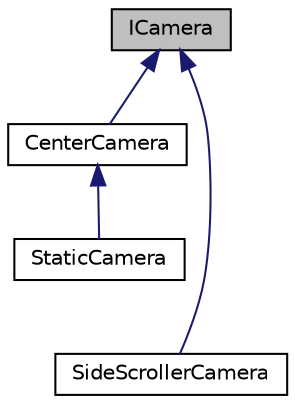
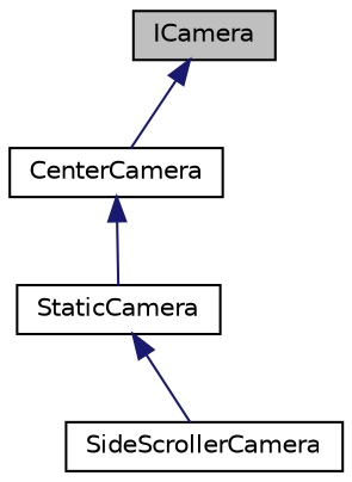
  digraph {
    node [color=black fillcolor=white fontname=Helvetica fontsize=10 shape=record style=filled]
    edge [color=midnightblue dir=back fontname=Helvetica fontsize=10 labelfontname=Helvetica labelfontsize=10 style=solid]
    n1 [fillcolor=grey75 fontcolor=black height=0.2 label=ICamera width=0.4]
    n2 [height=0.2 label=CenterCamera width=0.4]
    n3 [height=0.2 label=SideScrollerCamera width=0.4]
    n4 [height=0.2 label=StaticCamera width=0.4]
    n1 -> n2
-   n1 -> n3
+   n4 -> n3
    n2 -> n4
  }
